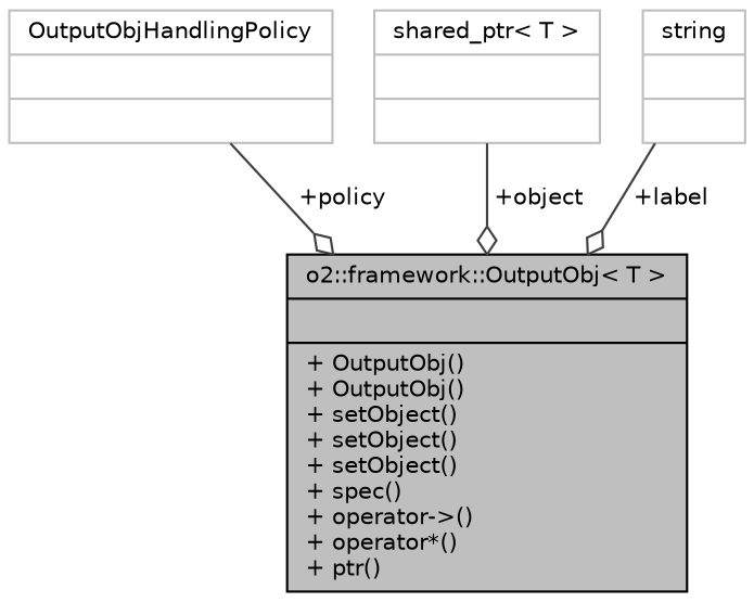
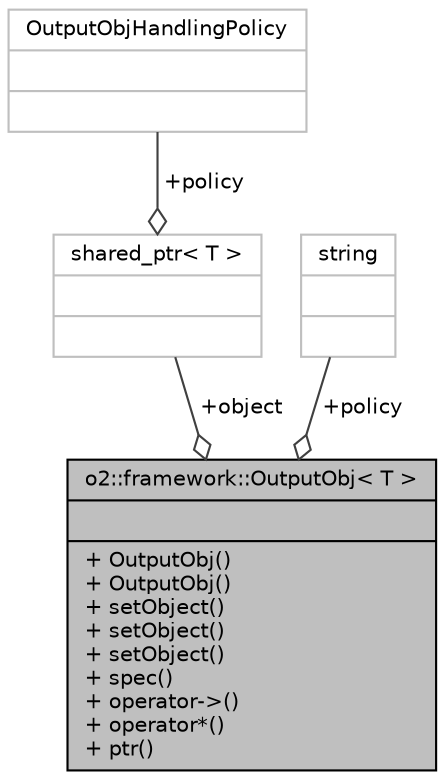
  digraph {
    node [color=grey75 fontname=Helvetica fontsize=10 shape=record]
    edge [arrowhead=odiamond color=grey25 fontname=Helvetica fontsize=10 labelfontname=Helvetica labelfontsize=10 style=solid]
    n1 [color=black fillcolor=grey75 fontcolor=black height=0.2 label="{o2::framework::OutputObj\< T \>\n||+ OutputObj()\l+ OutputObj()\l+ setObject()\l+ setObject()\l+ setObject()\l+ spec()\l+ operator-\>()\l+ operator*()\l+ ptr()\l}" style=filled width=0.4]
    n2 [height=0.2 label="{OutputObjHandlingPolicy\n||}" width=0.4]
    n3 [height=0.2 label="{shared_ptr\< T \>\n||}" width=0.4]
    n4 [height=0.2 label="{string\n||}" width=0.4]
-   n2 -> n1 [label=" +policy"]
+   n2 -> n3 [label=" +policy"]
    n3 -> n1 [label=" +object"]
-   n4 -> n1 [label=" +label"]
+   n4 -> n1 [label=" +policy"]
  }
